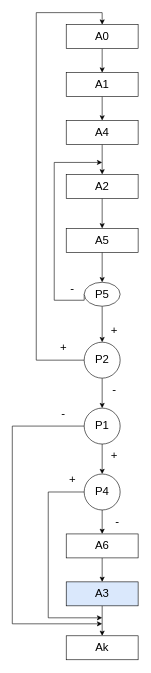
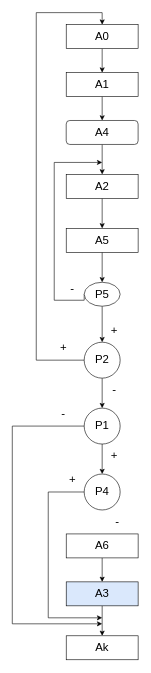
  <mxCell id="0" />
  <mxCell id="1" parent="0" />
  <mxCell id="2" style="edgeStyle=orthogonalEdgeStyle;rounded=0;orthogonalLoop=1;jettySize=auto;html=1;exitX=0.5;exitY=1;exitDx=0;exitDy=0;entryX=0.5;entryY=0;entryDx=0;entryDy=0;" edge="1" parent="1" source="3" target="5"><mxGeometry relative="1" as="geometry" /></mxCell>
  <mxCell id="3" value="&lt;font style=&quot;font-size: 19px&quot;&gt;A0&lt;/font&gt;" style="rounded=0;whiteSpace=wrap;html=1;" vertex="1" parent="1"><mxGeometry x="110" y="40" width="120" height="40" as="geometry" /></mxCell>
  <mxCell id="4" style="edgeStyle=orthogonalEdgeStyle;rounded=0;orthogonalLoop=1;jettySize=auto;html=1;exitX=0.5;exitY=1;exitDx=0;exitDy=0;entryX=0.5;entryY=0;entryDx=0;entryDy=0;" edge="1" parent="1" source="5" target="7"><mxGeometry relative="1" as="geometry" /></mxCell>
  <mxCell id="5" value="&lt;font style=&quot;font-size: 19px&quot;&gt;A1&lt;/font&gt;" style="rounded=0;whiteSpace=wrap;html=1;" vertex="1" parent="1"><mxGeometry x="110" y="120" width="120" height="40" as="geometry" /></mxCell>
  <mxCell id="6" style="edgeStyle=orthogonalEdgeStyle;rounded=0;orthogonalLoop=1;jettySize=auto;html=1;exitX=0.5;exitY=1;exitDx=0;exitDy=0;entryX=0.5;entryY=0;entryDx=0;entryDy=0;" edge="1" parent="1" source="7" target="9"><mxGeometry relative="1" as="geometry" /></mxCell>
- <mxCell id="7" value="&lt;font style=&quot;font-size: 19px&quot;&gt;A4&lt;/font&gt;" style="rounded=0;whiteSpace=wrap;html=1;" vertex="1" parent="1"><mxGeometry x="110" y="200" width="120" height="40" as="geometry" /></mxCell>
+ <mxCell id="7" value="&lt;font style=&quot;font-size: 19px&quot;&gt;A4&lt;/font&gt;" style="whiteSpace=wrap;html=1;rounded=1;" vertex="1" parent="1"><mxGeometry x="110" y="200" width="120" height="40" as="geometry" /></mxCell>
  <mxCell id="8" style="edgeStyle=orthogonalEdgeStyle;rounded=0;orthogonalLoop=1;jettySize=auto;html=1;exitX=0.5;exitY=1;exitDx=0;exitDy=0;entryX=0.5;entryY=0;entryDx=0;entryDy=0;" edge="1" parent="1" source="9" target="11"><mxGeometry relative="1" as="geometry" /></mxCell>
  <mxCell id="9" value="&lt;font style=&quot;font-size: 19px&quot;&gt;A2&lt;/font&gt;" style="rounded=0;whiteSpace=wrap;html=1;" vertex="1" parent="1"><mxGeometry x="110" y="290" width="120" height="40" as="geometry" /></mxCell>
  <mxCell id="10" style="edgeStyle=orthogonalEdgeStyle;rounded=0;orthogonalLoop=1;jettySize=auto;html=1;exitX=0.5;exitY=1;exitDx=0;exitDy=0;entryX=0.5;entryY=0;entryDx=0;entryDy=0;" edge="1" parent="1" source="11" target="14"><mxGeometry relative="1" as="geometry" /></mxCell>
  <mxCell id="11" value="&lt;font style=&quot;font-size: 19px&quot;&gt;A5&lt;/font&gt;" style="rounded=0;whiteSpace=wrap;html=1;" vertex="1" parent="1"><mxGeometry x="110" y="380" width="120" height="40" as="geometry" /></mxCell>
  <mxCell id="12" style="edgeStyle=orthogonalEdgeStyle;rounded=0;orthogonalLoop=1;jettySize=auto;html=1;exitX=0;exitY=0.5;exitDx=0;exitDy=0;" edge="1" parent="1" source="14"><mxGeometry relative="1" as="geometry"><mxPoint x="170" y="270" as="targetPoint" /><Array as="points"><mxPoint x="90" y="500" /><mxPoint x="90" y="270" /></Array></mxGeometry></mxCell>
  <mxCell id="13" style="edgeStyle=orthogonalEdgeStyle;rounded=0;orthogonalLoop=1;jettySize=auto;html=1;exitX=0.5;exitY=1;exitDx=0;exitDy=0;entryX=0.5;entryY=0;entryDx=0;entryDy=0;" edge="1" parent="1" source="14" target="18"><mxGeometry relative="1" as="geometry" /></mxCell>
  <mxCell id="14" value="&lt;font style=&quot;font-size: 19px&quot;&gt;P5&lt;/font&gt;" style="ellipse;whiteSpace=wrap;html=1;aspect=fixed;" vertex="1" parent="1"><mxGeometry x="140" y="470" width="60" height="40" as="geometry" /></mxCell>
  <mxCell id="15" value="&lt;font style=&quot;font-size: 19px&quot;&gt;-&lt;/font&gt;" style="text;html=1;align=center;verticalAlign=middle;resizable=0;points=[];autosize=1;strokeColor=none;" vertex="1" parent="1"><mxGeometry x="110" y="470" width="20" height="20" as="geometry" /></mxCell>
  <mxCell id="16" style="edgeStyle=orthogonalEdgeStyle;rounded=0;orthogonalLoop=1;jettySize=auto;html=1;exitX=0;exitY=0.5;exitDx=0;exitDy=0;entryX=0.5;entryY=0;entryDx=0;entryDy=0;" edge="1" parent="1" source="18" target="3"><mxGeometry relative="1" as="geometry"><Array as="points"><mxPoint x="60" y="600" /><mxPoint x="60" y="20" /><mxPoint x="170" y="20" /></Array></mxGeometry></mxCell>
  <mxCell id="17" style="edgeStyle=orthogonalEdgeStyle;rounded=0;orthogonalLoop=1;jettySize=auto;html=1;exitX=0.5;exitY=1;exitDx=0;exitDy=0;entryX=0.5;entryY=0;entryDx=0;entryDy=0;" edge="1" parent="1" source="18" target="23"><mxGeometry relative="1" as="geometry" /></mxCell>
  <mxCell id="18" value="&lt;font style=&quot;font-size: 19px&quot;&gt;P2&lt;/font&gt;" style="ellipse;whiteSpace=wrap;html=1;aspect=fixed;" vertex="1" parent="1"><mxGeometry x="140" y="570" width="60" height="60" as="geometry" /></mxCell>
  <mxCell id="19" value="&lt;font style=&quot;font-size: 19px&quot;&gt;+&lt;/font&gt;" style="text;html=1;align=center;verticalAlign=middle;resizable=0;points=[];autosize=1;strokeColor=none;" vertex="1" parent="1"><mxGeometry x="175" y="540" width="30" height="20" as="geometry" /></mxCell>
  <mxCell id="20" value="&lt;font style=&quot;font-size: 19px&quot;&gt;-&lt;/font&gt;" style="text;html=1;align=center;verticalAlign=middle;resizable=0;points=[];autosize=1;strokeColor=none;" vertex="1" parent="1"><mxGeometry x="180" y="640" width="20" height="20" as="geometry" /></mxCell>
  <mxCell id="21" style="edgeStyle=orthogonalEdgeStyle;rounded=0;orthogonalLoop=1;jettySize=auto;html=1;exitX=0.5;exitY=1;exitDx=0;exitDy=0;entryX=0.5;entryY=0;entryDx=0;entryDy=0;" edge="1" parent="1" source="23" target="27"><mxGeometry relative="1" as="geometry" /></mxCell>
  <mxCell id="22" style="edgeStyle=orthogonalEdgeStyle;rounded=0;orthogonalLoop=1;jettySize=auto;html=1;exitX=0;exitY=0.5;exitDx=0;exitDy=0;" edge="1" parent="1" source="23"><mxGeometry relative="1" as="geometry"><mxPoint x="170" y="1040" as="targetPoint" /><Array as="points"><mxPoint x="20" y="710" /><mxPoint x="20" y="1040" /></Array></mxGeometry></mxCell>
  <mxCell id="23" value="&lt;font style=&quot;font-size: 19px&quot;&gt;P1&lt;/font&gt;" style="ellipse;whiteSpace=wrap;html=1;aspect=fixed;" vertex="1" parent="1"><mxGeometry x="140" y="680" width="60" height="60" as="geometry" /></mxCell>
  <mxCell id="24" value="&lt;font style=&quot;font-size: 19px&quot;&gt;+&lt;/font&gt;" style="text;html=1;align=center;verticalAlign=middle;resizable=0;points=[];autosize=1;strokeColor=none;" vertex="1" parent="1"><mxGeometry x="90" y="570" width="30" height="20" as="geometry" /></mxCell>
- <mxCell id="25" style="edgeStyle=orthogonalEdgeStyle;rounded=0;orthogonalLoop=1;jettySize=auto;html=1;exitX=0.5;exitY=1;exitDx=0;exitDy=0;entryX=0.5;entryY=0;entryDx=0;entryDy=0;" edge="1" parent="1" source="27" target="30"><mxGeometry relative="1" as="geometry" /></mxCell>
  <mxCell id="26" style="edgeStyle=orthogonalEdgeStyle;rounded=0;orthogonalLoop=1;jettySize=auto;html=1;exitX=0;exitY=0.5;exitDx=0;exitDy=0;" edge="1" parent="1" source="27"><mxGeometry relative="1" as="geometry"><mxPoint x="170" y="1030" as="targetPoint" /><Array as="points"><mxPoint x="80" y="820" /><mxPoint x="80" y="1030" /></Array></mxGeometry></mxCell>
  <mxCell id="27" value="&lt;font style=&quot;font-size: 19px&quot;&gt;P4&lt;/font&gt;" style="ellipse;whiteSpace=wrap;html=1;aspect=fixed;" vertex="1" parent="1"><mxGeometry x="140" y="790" width="60" height="60" as="geometry" /></mxCell>
  <mxCell id="28" value="&lt;font style=&quot;font-size: 19px&quot;&gt;+&lt;/font&gt;" style="text;html=1;align=center;verticalAlign=middle;resizable=0;points=[];autosize=1;strokeColor=none;" vertex="1" parent="1"><mxGeometry x="175" y="750" width="30" height="20" as="geometry" /></mxCell>
  <mxCell id="29" style="edgeStyle=orthogonalEdgeStyle;rounded=0;orthogonalLoop=1;jettySize=auto;html=1;exitX=0.5;exitY=1;exitDx=0;exitDy=0;entryX=0.5;entryY=0;entryDx=0;entryDy=0;" edge="1" parent="1" source="30" target="32"><mxGeometry relative="1" as="geometry" /></mxCell>
  <mxCell id="30" value="&lt;font style=&quot;font-size: 19px&quot;&gt;A6&lt;/font&gt;" style="rounded=0;whiteSpace=wrap;html=1;" vertex="1" parent="1"><mxGeometry x="110" y="890" width="120" height="40" as="geometry" /></mxCell>
  <mxCell id="31" style="edgeStyle=orthogonalEdgeStyle;rounded=0;orthogonalLoop=1;jettySize=auto;html=1;exitX=0.5;exitY=1;exitDx=0;exitDy=0;entryX=0.5;entryY=0;entryDx=0;entryDy=0;" edge="1" parent="1" source="32" target="34"><mxGeometry relative="1" as="geometry" /></mxCell>
  <mxCell id="32" value="&lt;font style=&quot;font-size: 19px&quot;&gt;A3&lt;/font&gt;" style="rounded=0;whiteSpace=wrap;html=1;fillColor=#dae8fc;" vertex="1" parent="1"><mxGeometry x="110" y="970" width="120" height="40" as="geometry" /></mxCell>
  <mxCell id="33" value="&lt;font style=&quot;font-size: 19px&quot;&gt;-&lt;/font&gt;" style="text;html=1;align=center;verticalAlign=middle;resizable=0;points=[];autosize=1;strokeColor=none;" vertex="1" parent="1"><mxGeometry x="185" y="860" width="20" height="20" as="geometry" /></mxCell>
  <mxCell id="34" value="&lt;font style=&quot;font-size: 19px&quot;&gt;Ak&lt;/font&gt;" style="rounded=0;whiteSpace=wrap;html=1;" vertex="1" parent="1"><mxGeometry x="110" y="1060" width="120" height="40" as="geometry" /></mxCell>
  <mxCell id="35" value="&lt;font style=&quot;font-size: 19px&quot;&gt;+&lt;/font&gt;" style="text;html=1;align=center;verticalAlign=middle;resizable=0;points=[];autosize=1;strokeColor=none;" vertex="1" parent="1"><mxGeometry x="105" y="790" width="30" height="20" as="geometry" /></mxCell>
  <mxCell id="36" value="&lt;font style=&quot;font-size: 19px&quot;&gt;-&lt;/font&gt;" style="text;html=1;align=center;verticalAlign=middle;resizable=0;points=[];autosize=1;strokeColor=none;" vertex="1" parent="1"><mxGeometry x="95" y="680" width="20" height="20" as="geometry" /></mxCell>
